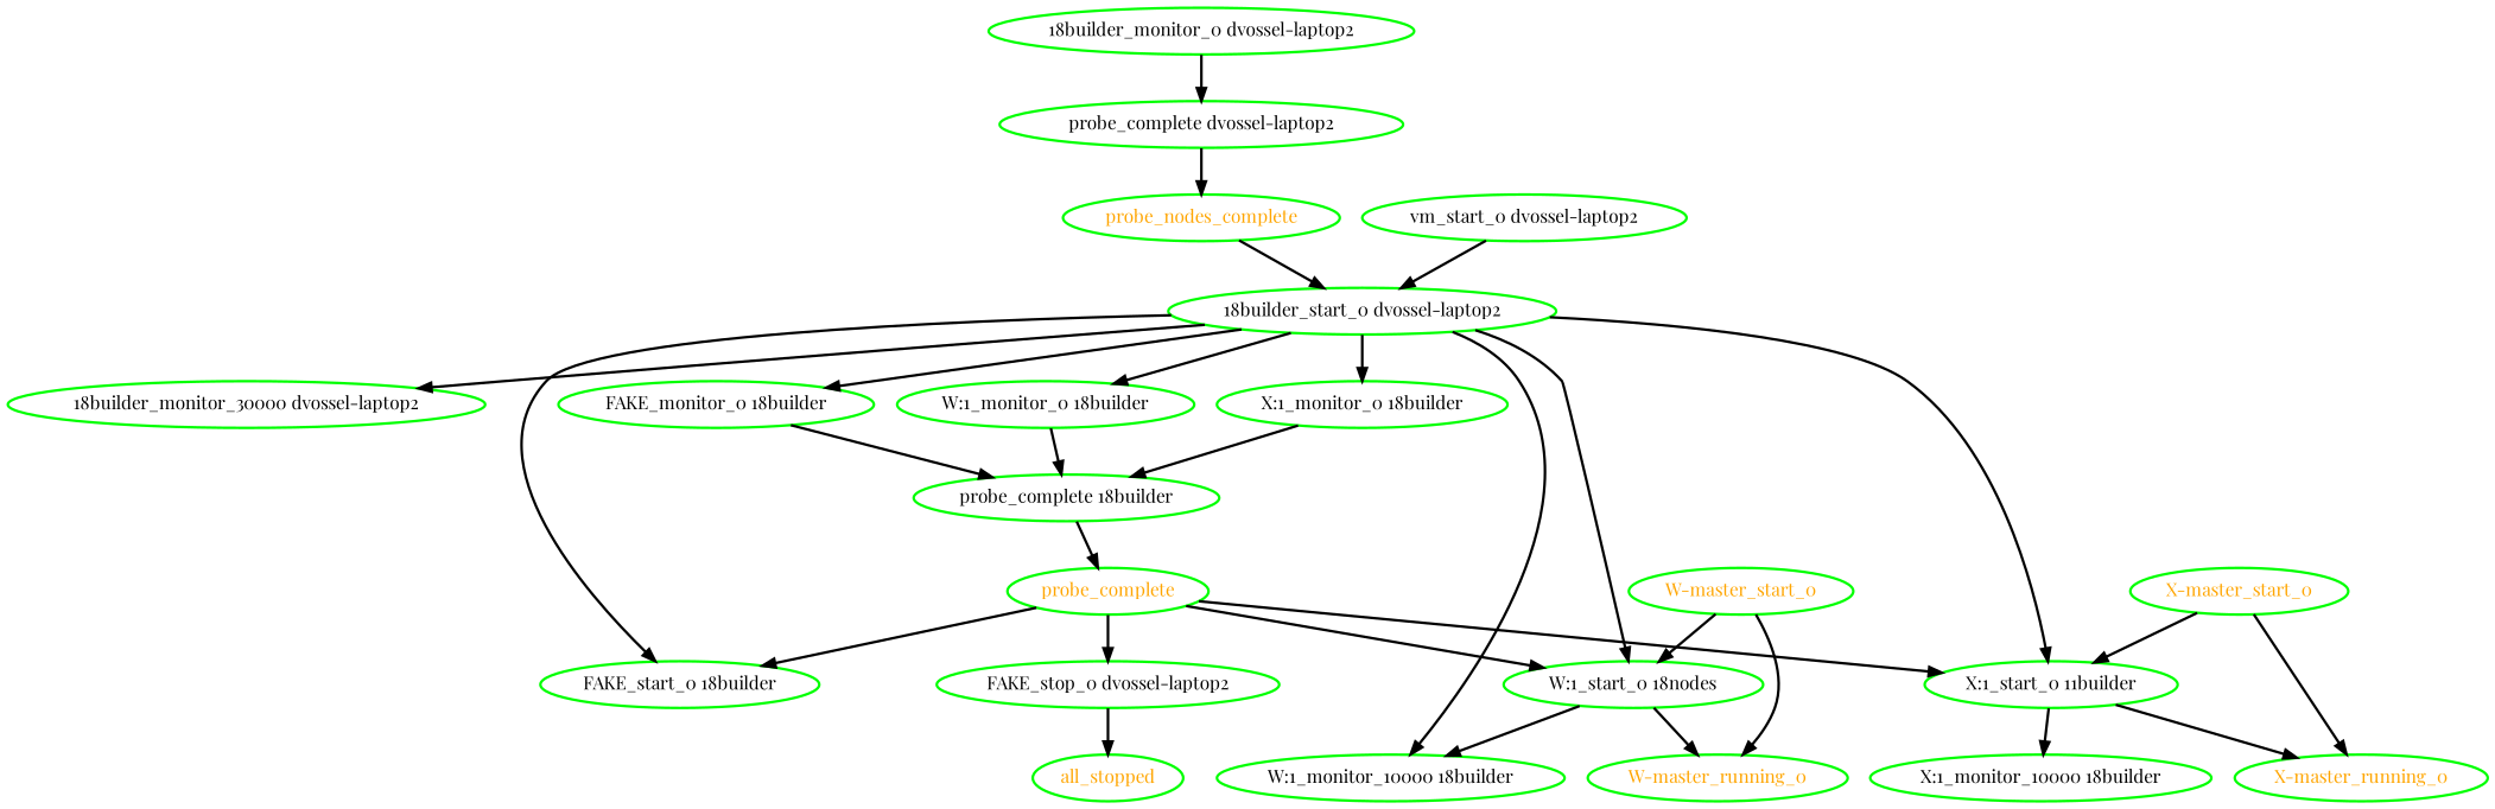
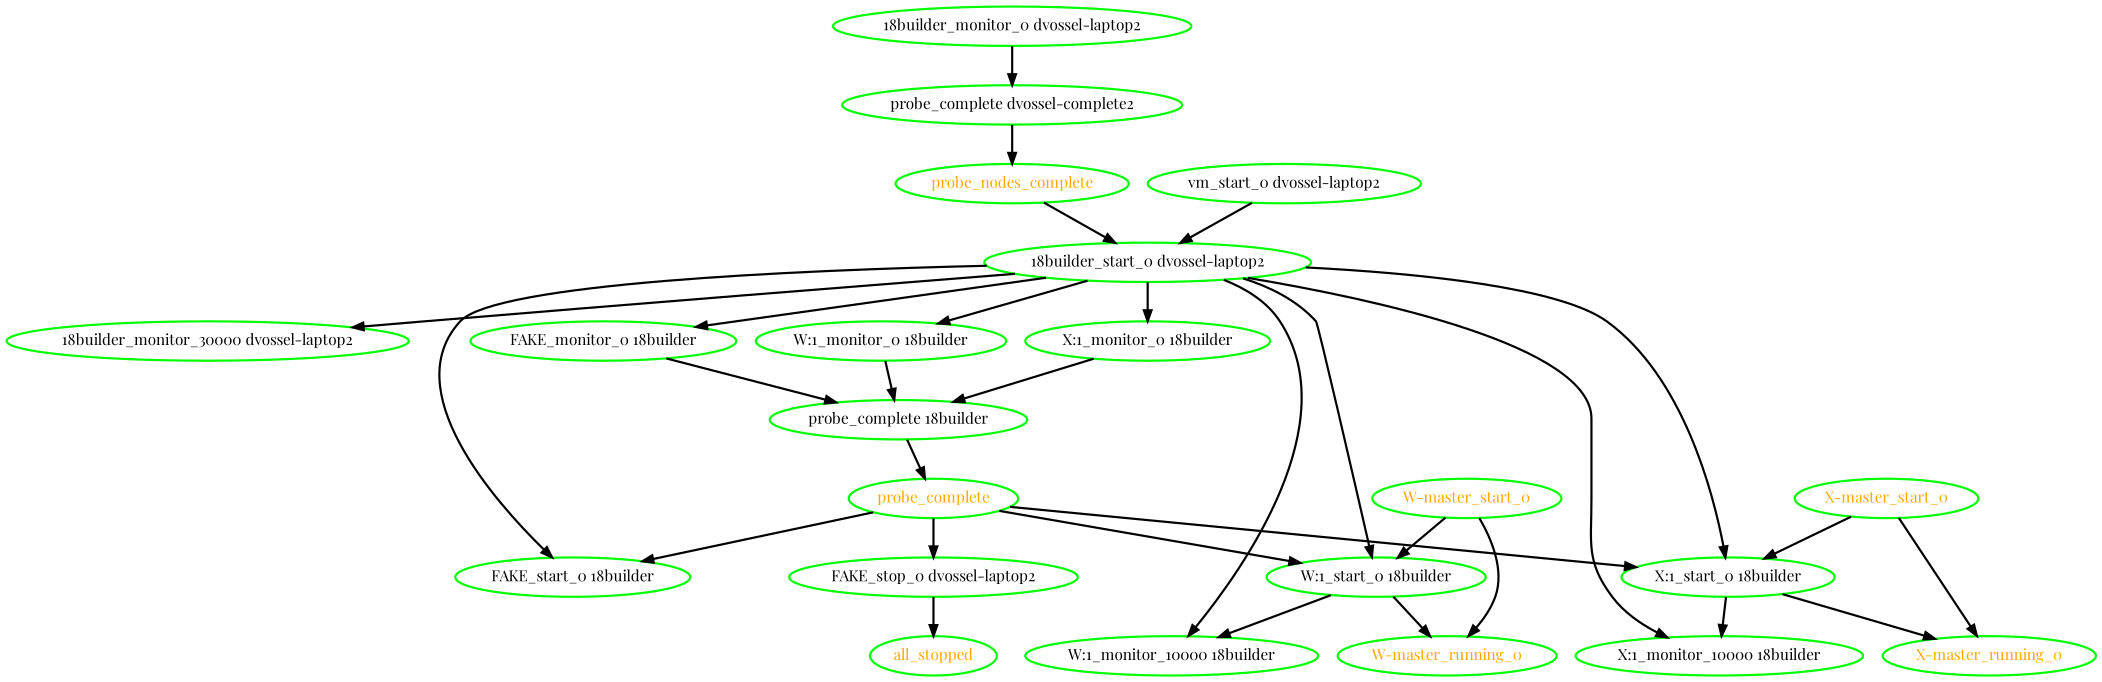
  digraph {
    fontname="Playfair Display"
    node [color=green fontcolor=black fontname="Playfair Display" style=bold]
    edge [fontname="Playfair Display" style=bold]
    "18builder_monitor_0 dvossel-laptop2"
-   "probe_complete dvossel-laptop2"
+   "probe_complete dvossel-laptop2" [label="probe_complete dvossel-complete2"]
    probe_nodes_complete [fontcolor=orange]
    "18builder_start_0 dvossel-laptop2"
    "18builder_monitor_30000 dvossel-laptop2"
    "FAKE_monitor_0 18builder"
    "FAKE_start_0 18builder"
    "W:1_monitor_0 18builder"
    "W:1_monitor_10000 18builder"
-   "W:1_start_0 18builder" [label="W:1_start_0 18nodes"]
+   "W:1_start_0 18builder"
    "X:1_monitor_0 18builder"
    "X:1_monitor_10000 18builder"
-   "X:1_start_0 18builder" [label="X:1_start_0 11builder"]
+   "X:1_start_0 18builder"
    "probe_complete 18builder"
    "W-master_running_0" [fontcolor=orange]
    "X-master_running_0" [fontcolor=orange]
    probe_complete [fontcolor=orange]
    "FAKE_stop_0 dvossel-laptop2"
    all_stopped [fontcolor=orange]
    "W-master_start_0" [fontcolor=orange]
    "X-master_start_0" [fontcolor=orange]
    "vm_start_0 dvossel-laptop2"
    "18builder_monitor_0 dvossel-laptop2" -> "probe_complete dvossel-laptop2"
    "probe_complete dvossel-laptop2" -> probe_nodes_complete
    probe_nodes_complete -> "18builder_start_0 dvossel-laptop2"
    "18builder_start_0 dvossel-laptop2" -> "18builder_monitor_30000 dvossel-laptop2"
    "18builder_start_0 dvossel-laptop2" -> "FAKE_monitor_0 18builder"
    "18builder_start_0 dvossel-laptop2" -> "FAKE_start_0 18builder"
    "18builder_start_0 dvossel-laptop2" -> "W:1_monitor_0 18builder"
    "18builder_start_0 dvossel-laptop2" -> "W:1_monitor_10000 18builder"
    "18builder_start_0 dvossel-laptop2" -> "W:1_start_0 18builder"
    "18builder_start_0 dvossel-laptop2" -> "X:1_monitor_0 18builder"
+   "18builder_start_0 dvossel-laptop2" -> "X:1_monitor_10000 18builder"
    "18builder_start_0 dvossel-laptop2" -> "X:1_start_0 18builder"
    "FAKE_monitor_0 18builder" -> "probe_complete 18builder"
    "W:1_monitor_0 18builder" -> "probe_complete 18builder"
    "W:1_start_0 18builder" -> "W:1_monitor_10000 18builder"
    "W:1_start_0 18builder" -> "W-master_running_0"
    "X:1_monitor_0 18builder" -> "probe_complete 18builder"
    "X:1_start_0 18builder" -> "X:1_monitor_10000 18builder"
    "X:1_start_0 18builder" -> "X-master_running_0"
    "probe_complete 18builder" -> probe_complete
    probe_complete -> "FAKE_start_0 18builder"
    probe_complete -> "W:1_start_0 18builder"
    probe_complete -> "X:1_start_0 18builder"
    probe_complete -> "FAKE_stop_0 dvossel-laptop2"
    "FAKE_stop_0 dvossel-laptop2" -> all_stopped
    "W-master_start_0" -> "W:1_start_0 18builder"
    "W-master_start_0" -> "W-master_running_0"
    "X-master_start_0" -> "X:1_start_0 18builder"
    "X-master_start_0" -> "X-master_running_0"
    "vm_start_0 dvossel-laptop2" -> "18builder_start_0 dvossel-laptop2"
  }
